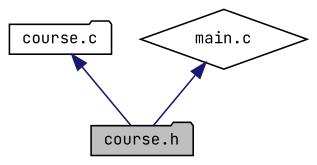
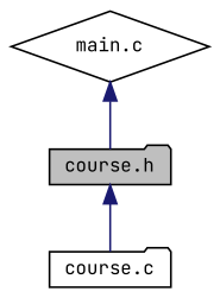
  digraph {
    fontname="JetBrains Mono"
    node [color=black fillcolor=white fontname="JetBrains Mono" fontsize=10 shape=folder style=filled]
    edge [color=midnightblue dir=back fontname="JetBrains Mono" fontsize=10 labelfontname=Helvetica labelfontsize=10 style=solid]
    n1 [fillcolor=grey75 fontcolor=black height=0.2 label="course.h" width=0.4]
    n2 [height=0.2 label="course.c" width=0.4]
    n3 [height=0.2 label="main.c" shape=diamond width=0.4]
-   n2 -> n1
+   n1 -> n2
    n3 -> n1
  }
